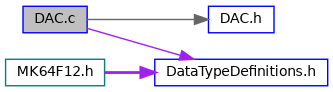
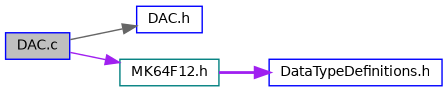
  digraph {
    rankdir=LR
    node [color=blue fillcolor=white fontname=Helvetica fontsize=10 shape=record style=filled]
    edge [color=purple fontname=Helvetica fontsize=10 labelfontname=Helvetica labelfontsize=10 style=solid]
    n1 [fillcolor=grey75 fontcolor=black height=0.2 label="DAC.c" width=0.4]
    n2 [height=0.2 label="DAC.h" width=0.4]
    n3 [color=teal height=0.2 label="MK64F12.h" width=0.4]
    n4 [height=0.2 label="DataTypeDefinitions.h" width=0.4]
    n1 -> n2 [color=gray40]
-   n1 -> n4
+   n1 -> n3
    n3 -> n4 [style=bold]
  }
